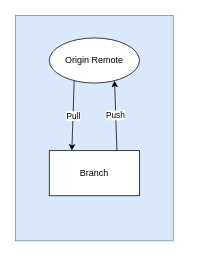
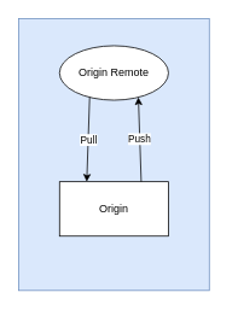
  <mxCell id="0" />
  <mxCell id="1" parent="0" />
  <mxCell id="2" value="" style="edgeStyle=none;curved=1;orthogonalLoop=1;jettySize=auto;html=1;shadow=0;startArrow=none;startFill=0;" edge="1" parent="1"><mxGeometry relative="1" as="geometry"><mxPoint x="115" y="140" as="targetPoint" /></mxGeometry></mxCell>
  <mxCell id="3" value="" style="edgeStyle=orthogonalEdgeStyle;rounded=0;orthogonalLoop=1;jettySize=auto;html=1;" edge="1" parent="1"><mxGeometry relative="1" as="geometry"><mxPoint x="240" y="240" as="sourcePoint" /></mxGeometry></mxCell>
  <mxCell id="4" value="" style="rounded=0;whiteSpace=wrap;html=1;fillColor=#dae8fc;strokeColor=#6c8ebf;" vertex="1" parent="1"><mxGeometry x="20" y="20" width="210" height="300" as="geometry" /></mxCell>
  <mxCell id="5" value="Origin Remote" style="ellipse;whiteSpace=wrap;html=1;" vertex="1" parent="1"><mxGeometry x="65" y="50" width="120" height="60" as="geometry" /></mxCell>
- <mxCell id="6" value="Branch" style="rounded=0;whiteSpace=wrap;html=1;" vertex="1" parent="1"><mxGeometry x="65" y="200" width="120" height="60" as="geometry" /></mxCell>
+ <mxCell id="6" value="Origin" style="rounded=0;whiteSpace=wrap;html=1;" vertex="1" parent="1"><mxGeometry x="65" y="200" width="120" height="60" as="geometry" /></mxCell>
  <mxCell id="7" value="Pull" style="endArrow=classic;html=1;shadow=0;exitX=0.25;exitY=1;exitDx=0;exitDy=0;entryX=0.25;entryY=0;entryDx=0;entryDy=0;" edge="1" parent="1" source="5" target="6"><mxGeometry width="50" height="50" relative="1" as="geometry"><mxPoint x="-40" y="190" as="sourcePoint" /><mxPoint x="10" y="140" as="targetPoint" /></mxGeometry></mxCell>
  <mxCell id="8" value="Push" style="endArrow=classic;html=1;shadow=0;entryX=0.75;entryY=1;entryDx=0;entryDy=0;exitX=0.75;exitY=0;exitDx=0;exitDy=0;" edge="1" parent="1" source="6" target="5"><mxGeometry width="50" height="50" relative="1" as="geometry"><mxPoint x="140" y="190" as="sourcePoint" /><mxPoint x="190" y="140" as="targetPoint" /></mxGeometry></mxCell>
